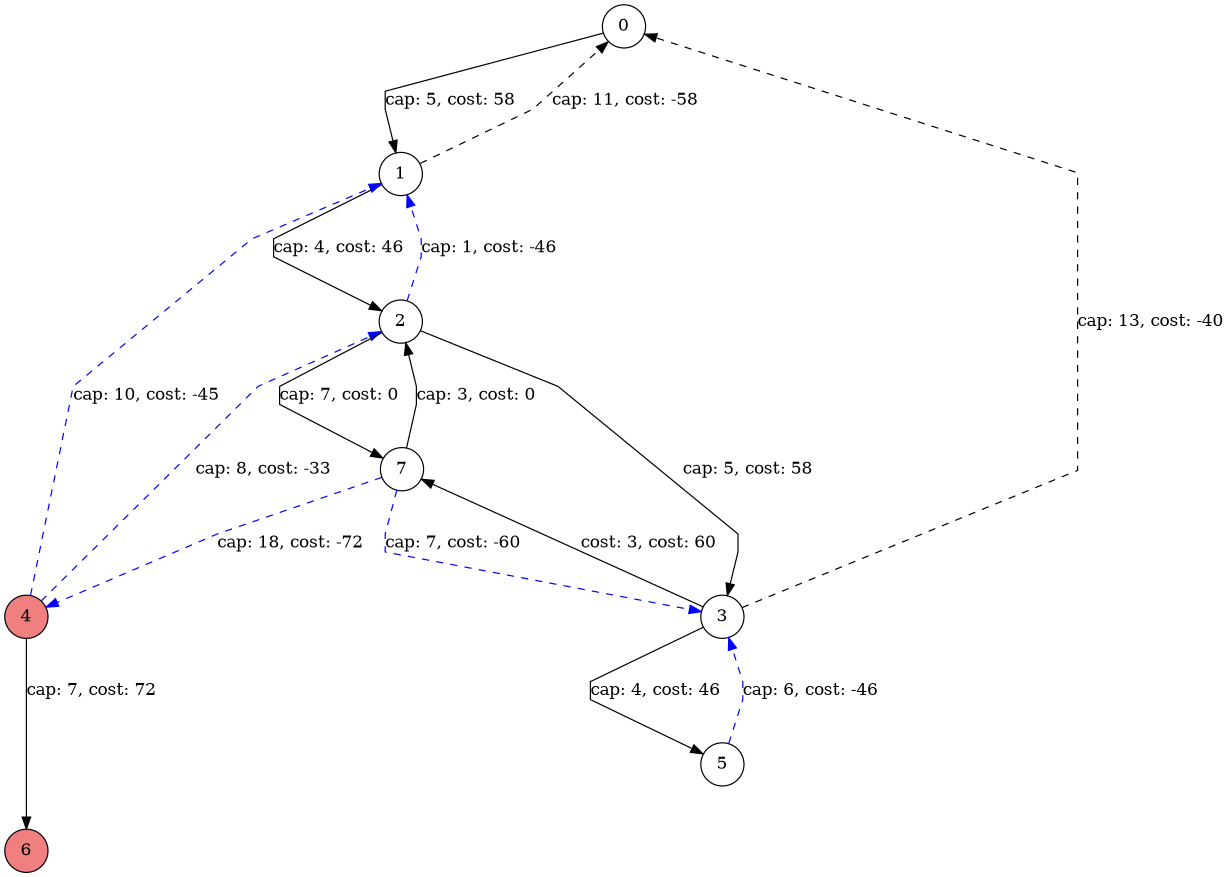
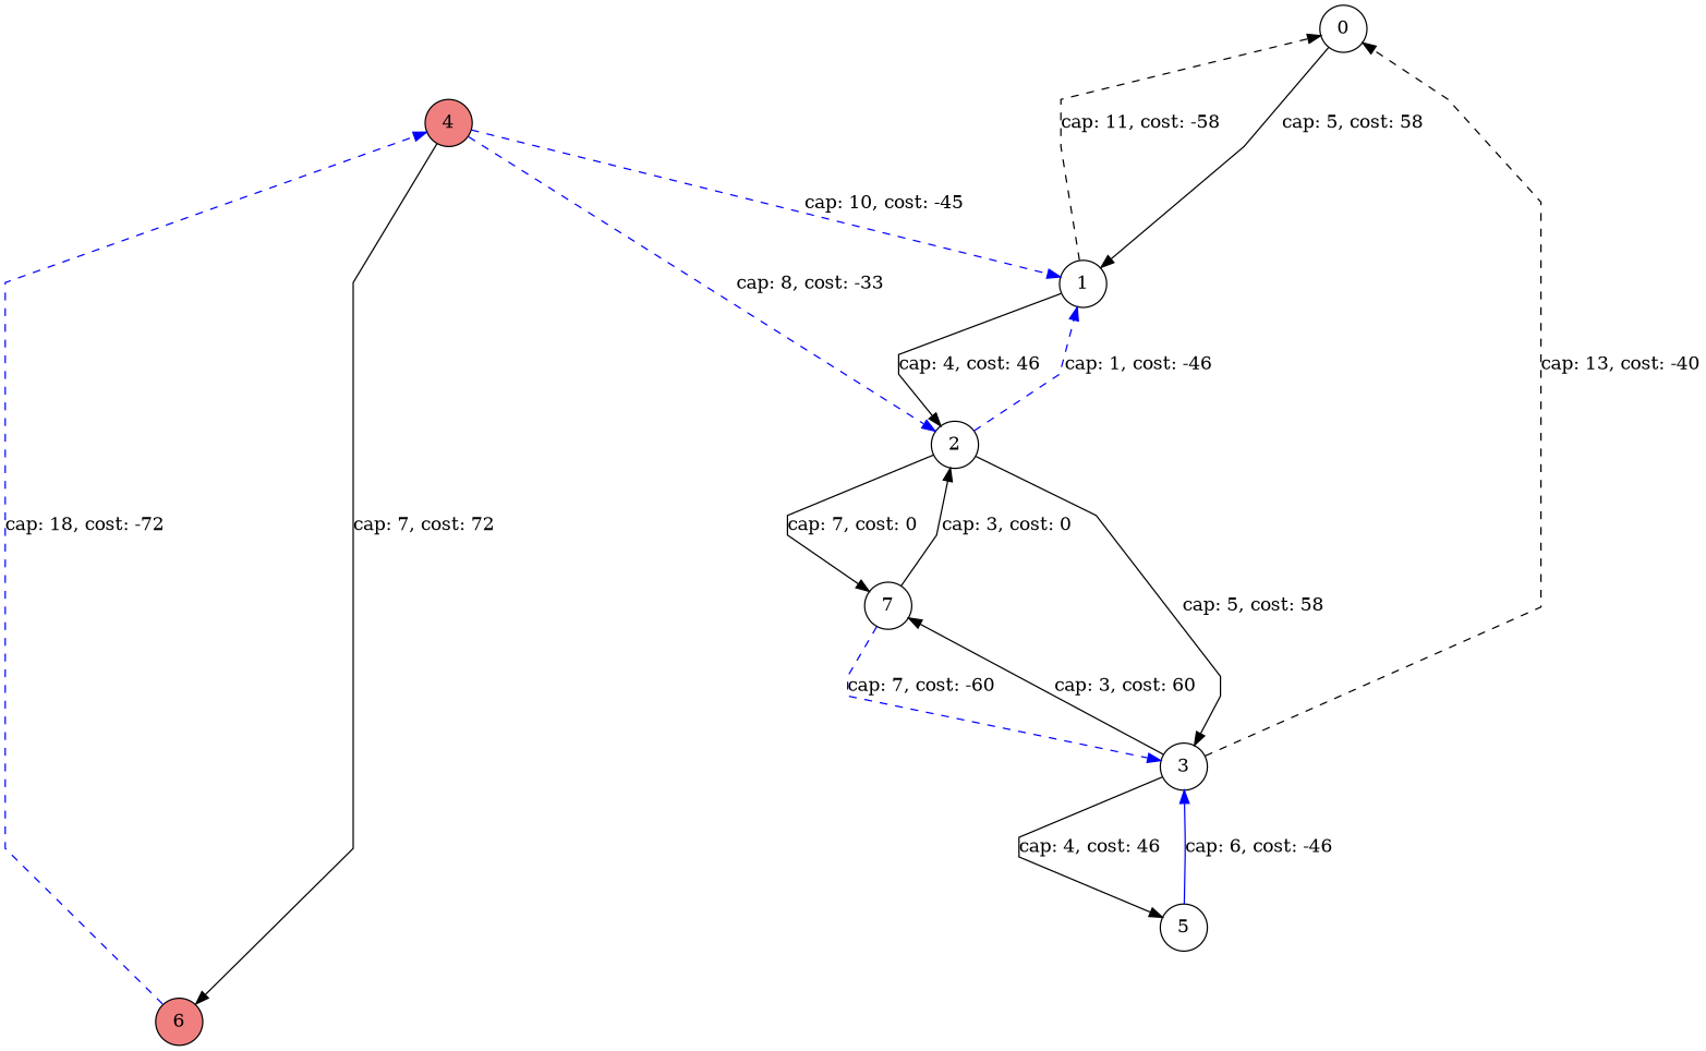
  digraph {
    nodesep=1.0
    rankdir=TB
    ranksep=1.0
    splines=polyline
    node [fixedsize=true shape=circle]
    edge [color=black]
    0 [height=0.5 width=0.5]
    6 [fillcolor=lightcoral height=0.5 style=filled width=0.5]
    1 [height=0.5 width=0.5]
    4 [fillcolor=lightcoral height=0.5 style=filled width=0.5]
    2 [height=0.5 width=0.5]
    5 [height=0.5 width=0.5]
    3 [height=0.5 width=0.5]
    7 [height=0.5 width=0.5]
    subgraph sub_1 {
      rank=source
      0
    }
    subgraph sub_2 {
      rank=sink
      6
    }
    0 -> 1 [label="cap: 5, cost: 58"]
-   7 -> 4 [color=blue label="cap: 18, cost: -72" style=dashed]
+   6 -> 4 [color=blue label="cap: 18, cost: -72" style=dashed]
    1 -> 0 [label="cap: 11, cost: -58" style=dashed]
    1 -> 2 [label="cap: 4, cost: 46"]
    4 -> 6 [label="cap: 7, cost: 72"]
    4 -> 1 [color=blue label="cap: 10, cost: -45" style=dashed]
    4 -> 2 [color=blue label="cap: 8, cost: -33" style=dashed]
    2 -> 1 [color=blue label="cap: 1, cost: -46" style=dashed]
    2 -> 3 [label="cap: 5, cost: 58"]
    2 -> 7 [label="cap: 7, cost: 0"]
-   5 -> 3 [color=blue label="cap: 6, cost: -46" style=dashed]
+   5 -> 3 [color=blue label="cap: 6, cost: -46" style=solid]
    3 -> 0 [label="cap: 13, cost: -40" style=dashed]
    3 -> 5 [label="cap: 4, cost: 46"]
-   3 -> 7 [label="cost: 3, cost: 60"]
+   3 -> 7 [label="cap: 3, cost: 60"]
    7 -> 2 [label="cap: 3, cost: 0"]
    7 -> 3 [color=blue label="cap: 7, cost: -60" style=dashed]
  }
